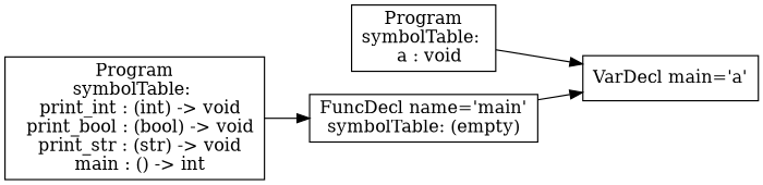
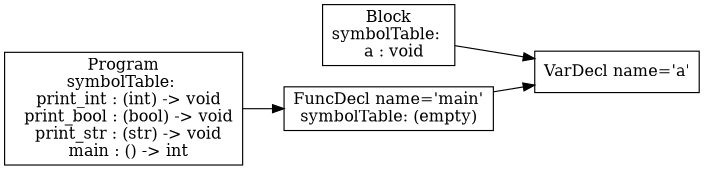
  digraph {
    rankdir=LR
    node [shape=box]
-   n1 [label="VarDecl main='a'"]
-   n2 [label="Program\nsymbolTable: \n  a : void"]
+   n1 [label="VarDecl name='a'"]
+   n2 [label="Block\nsymbolTable: \n  a : void"]
    n3 [label="FuncDecl name='main'\nsymbolTable: (empty)"]
    n4 [label="Program\nsymbolTable: \n  print_int : (int) -> void\n  print_bool : (bool) -> void\n  print_str : (str) -> void\n  main : () -> int"]
    n2 -> n1
    n3 -> n1
    n4 -> n3
  }
